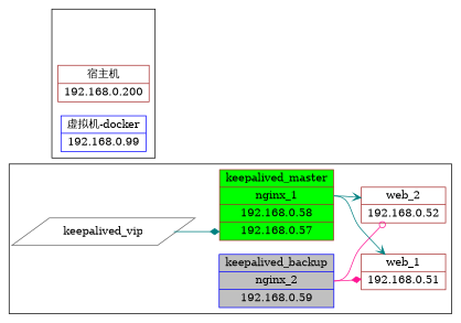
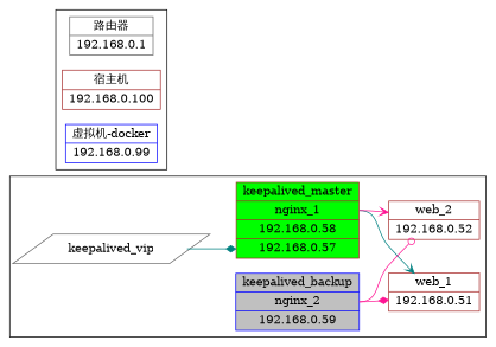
  digraph {
    rankdir=LR
    node [color=brown shape=record]
    edge [arrowhead=diamond color=teal tailport=nginx_1]
    n1 [color=gray40 label=keepalived_vip shape=parallelogram]
    n2 [fillcolor=green label="keepalived_master|<nginx_1> nginx_1|192.168.0.58|<vip> 192.168.0.57" style=filled]
    n3 [label="<web_1> web_1|192.168.0.51"]
    n4 [label="<web_2> web_2|192.168.0.52"]
    n5 [color=blue fillcolor=grey label="keepalived_backup|<nginx_2> nginx_2|192.168.0.59" style=filled]
-   n7 [label="宿主机|192.168.0.200"]
+   n6 [color=gray40 label="路由器|192.168.0.1"]
+   n7 [label="宿主机|192.168.0.100"]
    n8 [color=blue label="虚拟机-docker|192.168.0.99"]
    subgraph cluster_1 {
      n1
      n2
      n3
      n4
      n5
    }
    subgraph cluster_2 {
+     n6
      n7
      n8
    }
    n1 -> n2 [headport=vip]
    n2 -> n3 [arrowhead=vee]
-   n2 -> n4 [arrowhead=vee]
+   n2 -> n4 [arrowhead=vee color=deeppink]
    n5 -> n3 [color=deeppink tailport=nginx_2]
    n5 -> n4 [arrowhead=odot color=deeppink tailport=nginx_2]
  }
